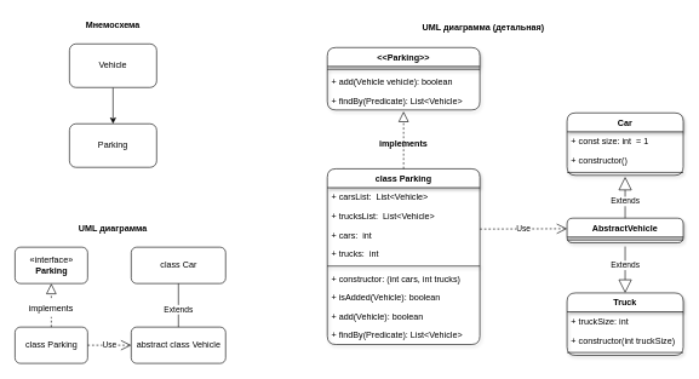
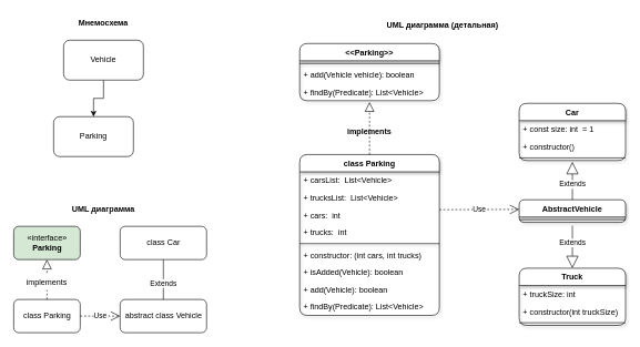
  <mxCell id="0" />
  <mxCell id="1" parent="0" />
  <mxCell id="2" style="edgeStyle=orthogonalEdgeStyle;rounded=0;orthogonalLoop=1;jettySize=auto;html=1;" parent="1" source="3" target="4" edge="1"><mxGeometry relative="1" as="geometry" /></mxCell>
  <mxCell id="3" value="Vehicle" style="rounded=1;whiteSpace=wrap;html=1;" parent="1" vertex="1"><mxGeometry x="95" y="60" width="120" height="60" as="geometry" /></mxCell>
- <mxCell id="4" value="Parking" style="rounded=1;whiteSpace=wrap;html=1;" parent="1" vertex="1"><mxGeometry x="95" y="170" width="120" height="60" as="geometry" /></mxCell>
- <mxCell id="5" value="«interface»&lt;br&gt;&lt;b&gt;Parking&lt;/b&gt;" style="html=1;rounded=1;" parent="1" vertex="1"><mxGeometry x="20" y="340" width="100" height="50" as="geometry" /></mxCell>
+ <mxCell id="4" value="Parking" style="rounded=1;whiteSpace=wrap;html=1;" parent="1" vertex="1"><mxGeometry x="80" y="175" width="120" height="60" as="geometry" /></mxCell>
+ <mxCell id="5" value="«interface»&lt;br&gt;&lt;b&gt;Parking&lt;/b&gt;" style="html=1;rounded=1;fillColor=#d5e8d4;" parent="1" vertex="1"><mxGeometry x="20" y="340" width="100" height="50" as="geometry" /></mxCell>
  <mxCell id="6" value="" style="endArrow=block;dashed=1;endFill=0;endSize=12;html=1;rounded=0;entryX=0.5;entryY=1;entryDx=0;entryDy=0;startArrow=none;" parent="1" source="11" target="5" edge="1"><mxGeometry width="160" relative="1" as="geometry"><mxPoint x="70" y="450" as="sourcePoint" /><mxPoint x="-25" y="450" as="targetPoint" /></mxGeometry></mxCell>
  <mxCell id="7" value="abstract class Vehicle" style="html=1;rounded=1;" parent="1" vertex="1"><mxGeometry x="180" y="450" width="130" height="50" as="geometry" /></mxCell>
  <mxCell id="8" value="class Parking" style="html=1;rounded=1;" parent="1" vertex="1"><mxGeometry x="20" y="450" width="100" height="50" as="geometry" /></mxCell>
  <mxCell id="9" value="Мнемосхема" style="text;align=center;fontStyle=1;verticalAlign=middle;spacingLeft=3;spacingRight=3;strokeColor=none;rotatable=0;points=[[0,0.5],[1,0.5]];portConstraint=eastwest;rounded=1;shadow=1;" parent="1" vertex="1"><mxGeometry x="115" y="20" width="80" height="26" as="geometry" /></mxCell>
  <mxCell id="10" value="UML диаграмма" style="text;align=center;fontStyle=1;verticalAlign=middle;spacingLeft=3;spacingRight=3;strokeColor=none;rotatable=0;points=[[0,0.5],[1,0.5]];portConstraint=eastwest;rounded=1;shadow=1;" parent="1" vertex="1"><mxGeometry x="115" y="300" width="80" height="26" as="geometry" /></mxCell>
  <mxCell id="11" value="implements" style="text;align=center;fontStyle=0;verticalAlign=middle;spacingLeft=3;spacingRight=3;strokeColor=none;rotatable=0;points=[[0,0.5],[1,0.5]];portConstraint=eastwest;rounded=1;shadow=1;" parent="1" vertex="1"><mxGeometry x="30" y="410" width="80" height="26" as="geometry" /></mxCell>
  <mxCell id="12" value="" style="endArrow=none;dashed=1;endFill=0;endSize=12;html=1;rounded=0;entryX=0.5;entryY=1;entryDx=0;entryDy=0;" parent="1" target="11" edge="1"><mxGeometry width="160" relative="1" as="geometry"><mxPoint x="70" y="450" as="sourcePoint" /><mxPoint x="70" y="390" as="targetPoint" /></mxGeometry></mxCell>
  <mxCell id="13" value="Use" style="endArrow=open;endSize=12;dashed=1;html=1;rounded=0;exitX=1;exitY=0.5;exitDx=0;exitDy=0;entryX=0;entryY=0.5;entryDx=0;entryDy=0;" parent="1" source="8" target="7" edge="1"><mxGeometry width="160" relative="1" as="geometry"><mxPoint x="170" y="475" as="sourcePoint" /><mxPoint x="340" y="520" as="targetPoint" /></mxGeometry></mxCell>
  <mxCell id="14" value="AbstractVehicle" style="swimlane;fontStyle=1;align=center;verticalAlign=top;childLayout=stackLayout;horizontal=1;startSize=26;horizontalStack=0;resizeParent=1;resizeParentMax=0;resizeLast=0;collapsible=1;marginBottom=0;rounded=1;shadow=1;" parent="1" vertex="1"><mxGeometry x="780" y="300" width="160" height="34" as="geometry" /></mxCell>
  <mxCell id="15" value="" style="line;strokeWidth=1;fillColor=none;align=left;verticalAlign=middle;spacingTop=-1;spacingLeft=3;spacingRight=3;rotatable=0;labelPosition=right;points=[];portConstraint=eastwest;strokeColor=inherit;rounded=1;shadow=1;" parent="14" vertex="1"><mxGeometry y="26" width="160" height="8" as="geometry" /></mxCell>
  <mxCell id="16" value="&lt;&lt;Parking&gt;&gt;" style="swimlane;fontStyle=1;align=center;verticalAlign=top;childLayout=stackLayout;horizontal=1;startSize=26;horizontalStack=0;resizeParent=1;resizeParentMax=0;resizeLast=0;collapsible=1;marginBottom=0;rounded=1;shadow=1;" parent="1" vertex="1"><mxGeometry x="450" y="65" width="210" height="86" as="geometry" /></mxCell>
  <mxCell id="17" value="" style="line;strokeWidth=1;fillColor=none;align=left;verticalAlign=middle;spacingTop=-1;spacingLeft=3;spacingRight=3;rotatable=0;labelPosition=right;points=[];portConstraint=eastwest;strokeColor=inherit;rounded=1;shadow=1;" parent="16" vertex="1"><mxGeometry y="26" width="210" height="8" as="geometry" /></mxCell>
  <mxCell id="18" value="+ add(Vehicle vehicle): boolean" style="text;strokeColor=none;fillColor=none;align=left;verticalAlign=top;spacingLeft=4;spacingRight=4;overflow=hidden;rotatable=0;points=[[0,0.5],[1,0.5]];portConstraint=eastwest;rounded=1;shadow=1;" parent="16" vertex="1"><mxGeometry y="34" width="210" height="26" as="geometry" /></mxCell>
  <mxCell id="19" value="+ findBy(Predicate): List&lt;Vehicle&gt;" style="text;strokeColor=none;fillColor=none;align=left;verticalAlign=top;spacingLeft=4;spacingRight=4;overflow=hidden;rotatable=0;points=[[0,0.5],[1,0.5]];portConstraint=eastwest;rounded=1;shadow=1;" parent="16" vertex="1"><mxGeometry y="60" width="210" height="26" as="geometry" /></mxCell>
  <mxCell id="20" value="Car" style="swimlane;fontStyle=1;align=center;verticalAlign=top;childLayout=stackLayout;horizontal=1;startSize=26;horizontalStack=0;resizeParent=1;resizeParentMax=0;resizeLast=0;collapsible=1;marginBottom=0;rounded=1;shadow=1;" parent="1" vertex="1"><mxGeometry x="780" y="155" width="160" height="86" as="geometry" /></mxCell>
  <mxCell id="21" value="+ const size: int  = 1" style="text;strokeColor=none;fillColor=none;align=left;verticalAlign=top;spacingLeft=4;spacingRight=4;overflow=hidden;rotatable=0;points=[[0,0.5],[1,0.5]];portConstraint=eastwest;rounded=1;shadow=1;" parent="20" vertex="1"><mxGeometry y="26" width="160" height="26" as="geometry" /></mxCell>
  <mxCell id="22" value="+ constructor()" style="text;strokeColor=none;fillColor=none;align=left;verticalAlign=top;spacingLeft=4;spacingRight=4;overflow=hidden;rotatable=0;points=[[0,0.5],[1,0.5]];portConstraint=eastwest;rounded=1;shadow=1;" vertex="1" parent="20"><mxGeometry y="52" width="160" height="26" as="geometry" /></mxCell>
  <mxCell id="23" value="" style="line;strokeWidth=1;fillColor=none;align=left;verticalAlign=middle;spacingTop=-1;spacingLeft=3;spacingRight=3;rotatable=0;labelPosition=right;points=[];portConstraint=eastwest;strokeColor=inherit;rounded=1;shadow=1;" parent="20" vertex="1"><mxGeometry y="78" width="160" height="8" as="geometry" /></mxCell>
  <mxCell id="24" value="class Parking" style="swimlane;fontStyle=1;align=center;verticalAlign=top;childLayout=stackLayout;horizontal=1;startSize=26;horizontalStack=0;resizeParent=1;resizeParentMax=0;resizeLast=0;collapsible=1;marginBottom=0;rounded=1;shadow=1;" parent="1" vertex="1"><mxGeometry x="450" y="232" width="210" height="242" as="geometry" /></mxCell>
  <mxCell id="25" value="+ carsList:  List&lt;Vehicle&gt;" style="text;strokeColor=none;fillColor=none;align=left;verticalAlign=top;spacingLeft=4;spacingRight=4;overflow=hidden;rotatable=0;points=[[0,0.5],[1,0.5]];portConstraint=eastwest;rounded=1;shadow=1;" parent="24" vertex="1"><mxGeometry y="26" width="210" height="26" as="geometry" /></mxCell>
  <mxCell id="26" value="+ trucksList:  List&lt;Vehicle&gt;" style="text;strokeColor=none;fillColor=none;align=left;verticalAlign=top;spacingLeft=4;spacingRight=4;overflow=hidden;rotatable=0;points=[[0,0.5],[1,0.5]];portConstraint=eastwest;rounded=1;shadow=1;" vertex="1" parent="24"><mxGeometry y="52" width="210" height="26" as="geometry" /></mxCell>
  <mxCell id="27" value="+ cars:  int" style="text;strokeColor=none;fillColor=none;align=left;verticalAlign=top;spacingLeft=4;spacingRight=4;overflow=hidden;rotatable=0;points=[[0,0.5],[1,0.5]];portConstraint=eastwest;rounded=1;shadow=1;" parent="24" vertex="1"><mxGeometry y="78" width="210" height="26" as="geometry" /></mxCell>
  <mxCell id="28" value="+ trucks:  int" style="text;strokeColor=none;fillColor=none;align=left;verticalAlign=top;spacingLeft=4;spacingRight=4;overflow=hidden;rotatable=0;points=[[0,0.5],[1,0.5]];portConstraint=eastwest;rounded=1;shadow=1;" parent="24" vertex="1"><mxGeometry y="104" width="210" height="26" as="geometry" /></mxCell>
  <mxCell id="29" value="" style="line;strokeWidth=1;fillColor=none;align=left;verticalAlign=middle;spacingTop=-1;spacingLeft=3;spacingRight=3;rotatable=0;labelPosition=right;points=[];portConstraint=eastwest;strokeColor=inherit;rounded=1;shadow=1;" parent="24" vertex="1"><mxGeometry y="130" width="210" height="8" as="geometry" /></mxCell>
  <mxCell id="30" value="+ constructor: (int cars, int trucks)" style="text;strokeColor=none;fillColor=none;align=left;verticalAlign=top;spacingLeft=4;spacingRight=4;overflow=hidden;rotatable=0;points=[[0,0.5],[1,0.5]];portConstraint=eastwest;rounded=1;shadow=1;" parent="24" vertex="1"><mxGeometry y="138" width="210" height="26" as="geometry" /></mxCell>
  <mxCell id="31" value="+ isAdded(Vehicle): boolean" style="text;strokeColor=none;fillColor=none;align=left;verticalAlign=top;spacingLeft=4;spacingRight=4;overflow=hidden;rotatable=0;points=[[0,0.5],[1,0.5]];portConstraint=eastwest;rounded=1;shadow=1;" parent="24" vertex="1"><mxGeometry y="164" width="210" height="26" as="geometry" /></mxCell>
  <mxCell id="32" value="+ add(Vehicle): boolean" style="text;strokeColor=none;fillColor=none;align=left;verticalAlign=top;spacingLeft=4;spacingRight=4;overflow=hidden;rotatable=0;points=[[0,0.5],[1,0.5]];portConstraint=eastwest;rounded=1;shadow=1;" parent="24" vertex="1"><mxGeometry y="190" width="210" height="26" as="geometry" /></mxCell>
  <mxCell id="33" value="+ findBy(Predicate): List&lt;Vehicle&gt;" style="text;strokeColor=none;fillColor=none;align=left;verticalAlign=top;spacingLeft=4;spacingRight=4;overflow=hidden;rotatable=0;points=[[0,0.5],[1,0.5]];portConstraint=eastwest;rounded=1;shadow=1;" parent="24" vertex="1"><mxGeometry y="216" width="210" height="26" as="geometry" /></mxCell>
  <mxCell id="34" value="Use" style="endArrow=open;endSize=12;dashed=1;html=1;rounded=0;" parent="1" edge="1"><mxGeometry width="160" relative="1" as="geometry"><mxPoint x="660" y="315" as="sourcePoint" /><mxPoint x="780" y="314.5" as="targetPoint" /></mxGeometry></mxCell>
  <mxCell id="35" value="Extends" style="endArrow=block;endSize=16;endFill=0;html=1;rounded=0;exitX=0.5;exitY=0;exitDx=0;exitDy=0;" parent="1" source="14" edge="1"><mxGeometry x="-0.201" width="160" relative="1" as="geometry"><mxPoint x="860" y="213" as="sourcePoint" /><mxPoint x="860" y="243" as="targetPoint" /><mxPoint as="offset" /></mxGeometry></mxCell>
  <mxCell id="36" value="" style="endArrow=block;dashed=1;endFill=0;endSize=12;html=1;rounded=0;exitX=0.5;exitY=0;exitDx=0;exitDy=0;" parent="1" source="24" edge="1"><mxGeometry width="160" relative="1" as="geometry"><mxPoint x="620" y="203" as="sourcePoint" /><mxPoint x="555" y="153" as="targetPoint" /></mxGeometry></mxCell>
  <mxCell id="37" value="implements" style="text;align=center;fontStyle=1;verticalAlign=middle;spacingLeft=3;spacingRight=3;strokeColor=none;rotatable=0;points=[[0,0.5],[1,0.5]];portConstraint=eastwest;rounded=1;shadow=1;" parent="1" vertex="1"><mxGeometry x="515" y="183" width="80" height="26" as="geometry" /></mxCell>
  <mxCell id="38" value="UML диаграмма (детальная)" style="text;align=center;fontStyle=1;verticalAlign=middle;spacingLeft=3;spacingRight=3;strokeColor=none;rotatable=0;points=[[0,0.5],[1,0.5]];portConstraint=eastwest;rounded=1;shadow=1;" parent="1" vertex="1"><mxGeometry x="625" y="23" width="80" height="26" as="geometry" /></mxCell>
  <mxCell id="39" value="class Car" style="html=1;rounded=1;" parent="1" vertex="1"><mxGeometry x="180" y="340" width="130" height="50" as="geometry" /></mxCell>
  <mxCell id="40" value="Extends" style="endArrow=none;endSize=16;endFill=0;html=1;rounded=0;entryX=0.5;entryY=1;entryDx=0;entryDy=0;exitX=0.5;exitY=0;exitDx=0;exitDy=0;" parent="1" source="7" target="39" edge="1"><mxGeometry x="-0.201" width="160" relative="1" as="geometry"><mxPoint x="241" y="450" as="sourcePoint" /><mxPoint x="244.61" y="390" as="targetPoint" /><mxPoint as="offset" /></mxGeometry></mxCell>
  <mxCell id="41" value="Truck" style="swimlane;fontStyle=1;align=center;verticalAlign=top;childLayout=stackLayout;horizontal=1;startSize=26;horizontalStack=0;resizeParent=1;resizeParentMax=0;resizeLast=0;collapsible=1;marginBottom=0;rounded=1;shadow=1;" parent="1" vertex="1"><mxGeometry x="780" y="403" width="160" height="86" as="geometry" /></mxCell>
  <mxCell id="42" value="+ truckSize: int" style="text;strokeColor=none;fillColor=none;align=left;verticalAlign=top;spacingLeft=4;spacingRight=4;overflow=hidden;rotatable=0;points=[[0,0.5],[1,0.5]];portConstraint=eastwest;rounded=1;shadow=1;" parent="41" vertex="1"><mxGeometry y="26" width="160" height="26" as="geometry" /></mxCell>
  <mxCell id="43" value="+ constructor(int truckSize)" style="text;strokeColor=none;fillColor=none;align=left;verticalAlign=top;spacingLeft=4;spacingRight=4;overflow=hidden;rotatable=0;points=[[0,0.5],[1,0.5]];portConstraint=eastwest;rounded=1;shadow=1;" vertex="1" parent="41"><mxGeometry y="52" width="160" height="26" as="geometry" /></mxCell>
  <mxCell id="44" value="" style="line;strokeWidth=1;fillColor=none;align=left;verticalAlign=middle;spacingTop=-1;spacingLeft=3;spacingRight=3;rotatable=0;labelPosition=right;points=[];portConstraint=eastwest;strokeColor=inherit;rounded=1;shadow=1;" parent="41" vertex="1"><mxGeometry y="78" width="160" height="8" as="geometry" /></mxCell>
  <mxCell id="45" value="Extends" style="endArrow=block;endSize=16;endFill=0;html=1;rounded=0;" parent="1" edge="1"><mxGeometry x="-0.201" width="160" relative="1" as="geometry"><mxPoint x="860" y="339" as="sourcePoint" /><mxPoint x="860" y="403" as="targetPoint" /><mxPoint as="offset" /></mxGeometry></mxCell>
